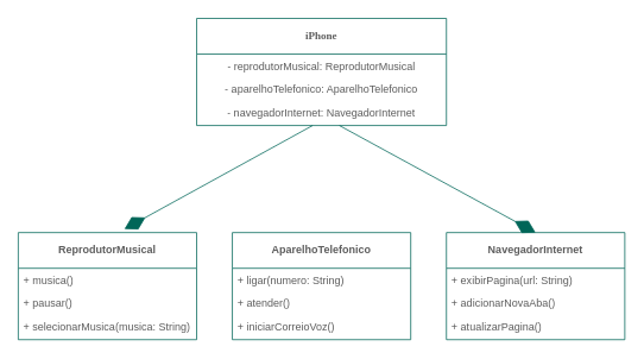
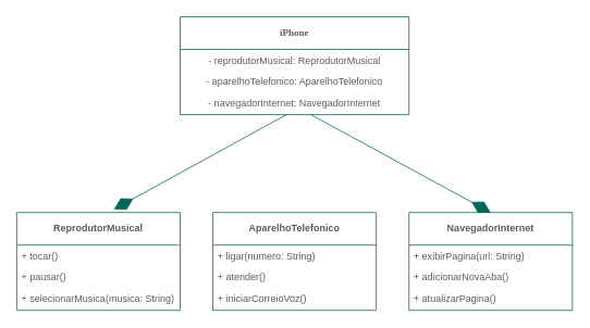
  <mxCell id="0" />
  <mxCell id="1" parent="0" />
  <mxCell id="2" value="" style="endArrow=diamondThin;endFill=1;endSize=24;html=1;rounded=0;strokeColor=#006658;fontColor=#5C5C5C;fillColor=#21C0A5;entryX=0.5;entryY=0;entryDx=0;entryDy=0;" edge="1" parent="1" target="12"><mxGeometry width="160" relative="1" as="geometry"><mxPoint x="380" y="140" as="sourcePoint" /><mxPoint x="596" y="177.96" as="targetPoint" /></mxGeometry></mxCell>
  <mxCell id="3" value="&lt;b&gt;&lt;font face=&quot;Verdana&quot;&gt;iPhone&lt;/font&gt;&lt;/b&gt;" style="swimlane;fontStyle=0;childLayout=stackLayout;horizontal=1;startSize=40;fillColor=none;horizontalStack=0;resizeParent=1;resizeParentMax=0;resizeLast=0;collapsible=1;marginBottom=0;whiteSpace=wrap;html=1;labelBackgroundColor=none;strokeColor=#006658;fontColor=#5C5C5C;" vertex="1" parent="1"><mxGeometry x="220" y="20" width="280" height="120" as="geometry" /></mxCell>
  <mxCell id="4" value="- reprodutorMusical: ReprodutorMusical" style="text;strokeColor=none;fillColor=none;align=center;verticalAlign=top;spacingLeft=4;spacingRight=4;overflow=hidden;rotatable=0;points=[[0,0.5],[1,0.5]];portConstraint=eastwest;whiteSpace=wrap;html=1;labelBackgroundColor=none;fontColor=#5C5C5C;" vertex="1" parent="3"><mxGeometry y="40" width="280" height="26" as="geometry" /></mxCell>
  <mxCell id="5" value="- aparelhoTelefonico: AparelhoTelefonico" style="text;strokeColor=none;fillColor=none;align=center;verticalAlign=top;spacingLeft=4;spacingRight=4;overflow=hidden;rotatable=0;points=[[0,0.5],[1,0.5]];portConstraint=eastwest;whiteSpace=wrap;html=1;labelBackgroundColor=none;fontColor=#5C5C5C;" vertex="1" parent="3"><mxGeometry y="66" width="280" height="26" as="geometry" /></mxCell>
  <mxCell id="6" value="- navegadorInternet: NavegadorInternet" style="text;strokeColor=none;fillColor=none;align=center;verticalAlign=top;spacingLeft=4;spacingRight=4;overflow=hidden;rotatable=0;points=[[0,0.5],[1,0.5]];portConstraint=eastwest;whiteSpace=wrap;html=1;labelBackgroundColor=none;fontColor=#5C5C5C;" vertex="1" parent="3"><mxGeometry y="92" width="280" height="28" as="geometry" /></mxCell>
  <mxCell id="7" value="" style="endArrow=diamondThin;endFill=1;endSize=24;html=1;rounded=0;strokeColor=#006658;fontColor=#5C5C5C;fillColor=#21C0A5;entryX=0.595;entryY=-0.033;entryDx=0;entryDy=0;entryPerimeter=0;" edge="1" parent="3" target="16"><mxGeometry width="160" relative="1" as="geometry"><mxPoint x="130" y="120" as="sourcePoint" /><mxPoint x="310" y="119" as="targetPoint" /></mxGeometry></mxCell>
  <mxCell id="8" value="&lt;b&gt;AparelhoTelefonico&lt;/b&gt;" style="swimlane;fontStyle=0;childLayout=stackLayout;horizontal=1;startSize=40;fillColor=none;horizontalStack=0;resizeParent=1;resizeParentMax=0;resizeLast=0;collapsible=1;marginBottom=0;whiteSpace=wrap;html=1;labelBackgroundColor=none;strokeColor=#006658;fontColor=#5C5C5C;" vertex="1" parent="1"><mxGeometry x="260" y="260" width="200" height="120" as="geometry" /></mxCell>
  <mxCell id="9" value="+ ligar(numero: String)" style="text;strokeColor=none;fillColor=none;align=left;verticalAlign=top;spacingLeft=4;spacingRight=4;overflow=hidden;rotatable=0;points=[[0,0.5],[1,0.5]];portConstraint=eastwest;whiteSpace=wrap;html=1;labelBackgroundColor=none;fontColor=#5C5C5C;" vertex="1" parent="8"><mxGeometry y="40" width="200" height="26" as="geometry" /></mxCell>
  <mxCell id="10" value="+ atender()" style="text;strokeColor=none;fillColor=none;align=left;verticalAlign=top;spacingLeft=4;spacingRight=4;overflow=hidden;rotatable=0;points=[[0,0.5],[1,0.5]];portConstraint=eastwest;whiteSpace=wrap;html=1;labelBackgroundColor=none;fontColor=#5C5C5C;" vertex="1" parent="8"><mxGeometry y="66" width="200" height="26" as="geometry" /></mxCell>
  <mxCell id="11" value="+ iniciarCorreioVoz()" style="text;strokeColor=none;fillColor=none;align=left;verticalAlign=top;spacingLeft=4;spacingRight=4;overflow=hidden;rotatable=0;points=[[0,0.5],[1,0.5]];portConstraint=eastwest;whiteSpace=wrap;html=1;labelBackgroundColor=none;fontColor=#5C5C5C;" vertex="1" parent="8"><mxGeometry y="92" width="200" height="28" as="geometry" /></mxCell>
  <mxCell id="12" value="&lt;b&gt;NavegadorInternet&lt;/b&gt;" style="swimlane;fontStyle=0;childLayout=stackLayout;horizontal=1;startSize=40;fillColor=none;horizontalStack=0;resizeParent=1;resizeParentMax=0;resizeLast=0;collapsible=1;marginBottom=0;whiteSpace=wrap;html=1;labelBackgroundColor=none;strokeColor=#006658;fontColor=#5C5C5C;" vertex="1" parent="1"><mxGeometry x="500" y="260" width="200" height="120" as="geometry" /></mxCell>
  <mxCell id="13" value="+ exibirPagina(url: String)" style="text;strokeColor=none;fillColor=none;align=left;verticalAlign=top;spacingLeft=4;spacingRight=4;overflow=hidden;rotatable=0;points=[[0,0.5],[1,0.5]];portConstraint=eastwest;whiteSpace=wrap;html=1;labelBackgroundColor=none;fontColor=#5C5C5C;" vertex="1" parent="12"><mxGeometry y="40" width="200" height="26" as="geometry" /></mxCell>
  <mxCell id="14" value="+ adicionarNovaAba()" style="text;strokeColor=none;fillColor=none;align=left;verticalAlign=top;spacingLeft=4;spacingRight=4;overflow=hidden;rotatable=0;points=[[0,0.5],[1,0.5]];portConstraint=eastwest;whiteSpace=wrap;html=1;labelBackgroundColor=none;fontColor=#5C5C5C;" vertex="1" parent="12"><mxGeometry y="66" width="200" height="26" as="geometry" /></mxCell>
  <mxCell id="15" value="+ atualizarPagina()" style="text;strokeColor=none;fillColor=none;align=left;verticalAlign=top;spacingLeft=4;spacingRight=4;overflow=hidden;rotatable=0;points=[[0,0.5],[1,0.5]];portConstraint=eastwest;whiteSpace=wrap;html=1;labelBackgroundColor=none;fontColor=#5C5C5C;" vertex="1" parent="12"><mxGeometry y="92" width="200" height="28" as="geometry" /></mxCell>
  <mxCell id="16" value="&lt;b&gt;ReprodutorMusical&lt;/b&gt;" style="swimlane;fontStyle=0;childLayout=stackLayout;horizontal=1;startSize=40;fillColor=none;horizontalStack=0;resizeParent=1;resizeParentMax=0;resizeLast=0;collapsible=1;marginBottom=0;whiteSpace=wrap;html=1;labelBackgroundColor=none;strokeColor=#006658;fontColor=#5C5C5C;" vertex="1" parent="1"><mxGeometry x="20" y="260" width="200" height="120" as="geometry" /></mxCell>
- <mxCell id="17" value="+ musica()" style="text;strokeColor=none;fillColor=none;align=left;verticalAlign=top;spacingLeft=4;spacingRight=4;overflow=hidden;rotatable=0;points=[[0,0.5],[1,0.5]];portConstraint=eastwest;whiteSpace=wrap;html=1;labelBackgroundColor=none;fontColor=#5C5C5C;" vertex="1" parent="16"><mxGeometry y="40" width="200" height="26" as="geometry" /></mxCell>
+ <mxCell id="17" value="+ tocar()" style="text;strokeColor=none;fillColor=none;align=left;verticalAlign=top;spacingLeft=4;spacingRight=4;overflow=hidden;rotatable=0;points=[[0,0.5],[1,0.5]];portConstraint=eastwest;whiteSpace=wrap;html=1;labelBackgroundColor=none;fontColor=#5C5C5C;" vertex="1" parent="16"><mxGeometry y="40" width="200" height="26" as="geometry" /></mxCell>
  <mxCell id="18" value="+ pausar()" style="text;strokeColor=none;fillColor=none;align=left;verticalAlign=top;spacingLeft=4;spacingRight=4;overflow=hidden;rotatable=0;points=[[0,0.5],[1,0.5]];portConstraint=eastwest;whiteSpace=wrap;html=1;labelBackgroundColor=none;fontColor=#5C5C5C;" vertex="1" parent="16"><mxGeometry y="66" width="200" height="26" as="geometry" /></mxCell>
  <mxCell id="19" value="+ selecionarMusica(musica: String)" style="text;strokeColor=none;fillColor=none;align=left;verticalAlign=top;spacingLeft=4;spacingRight=4;overflow=hidden;rotatable=0;points=[[0,0.5],[1,0.5]];portConstraint=eastwest;whiteSpace=wrap;html=1;labelBackgroundColor=none;fontColor=#5C5C5C;" vertex="1" parent="16"><mxGeometry y="92" width="200" height="28" as="geometry" /></mxCell>
